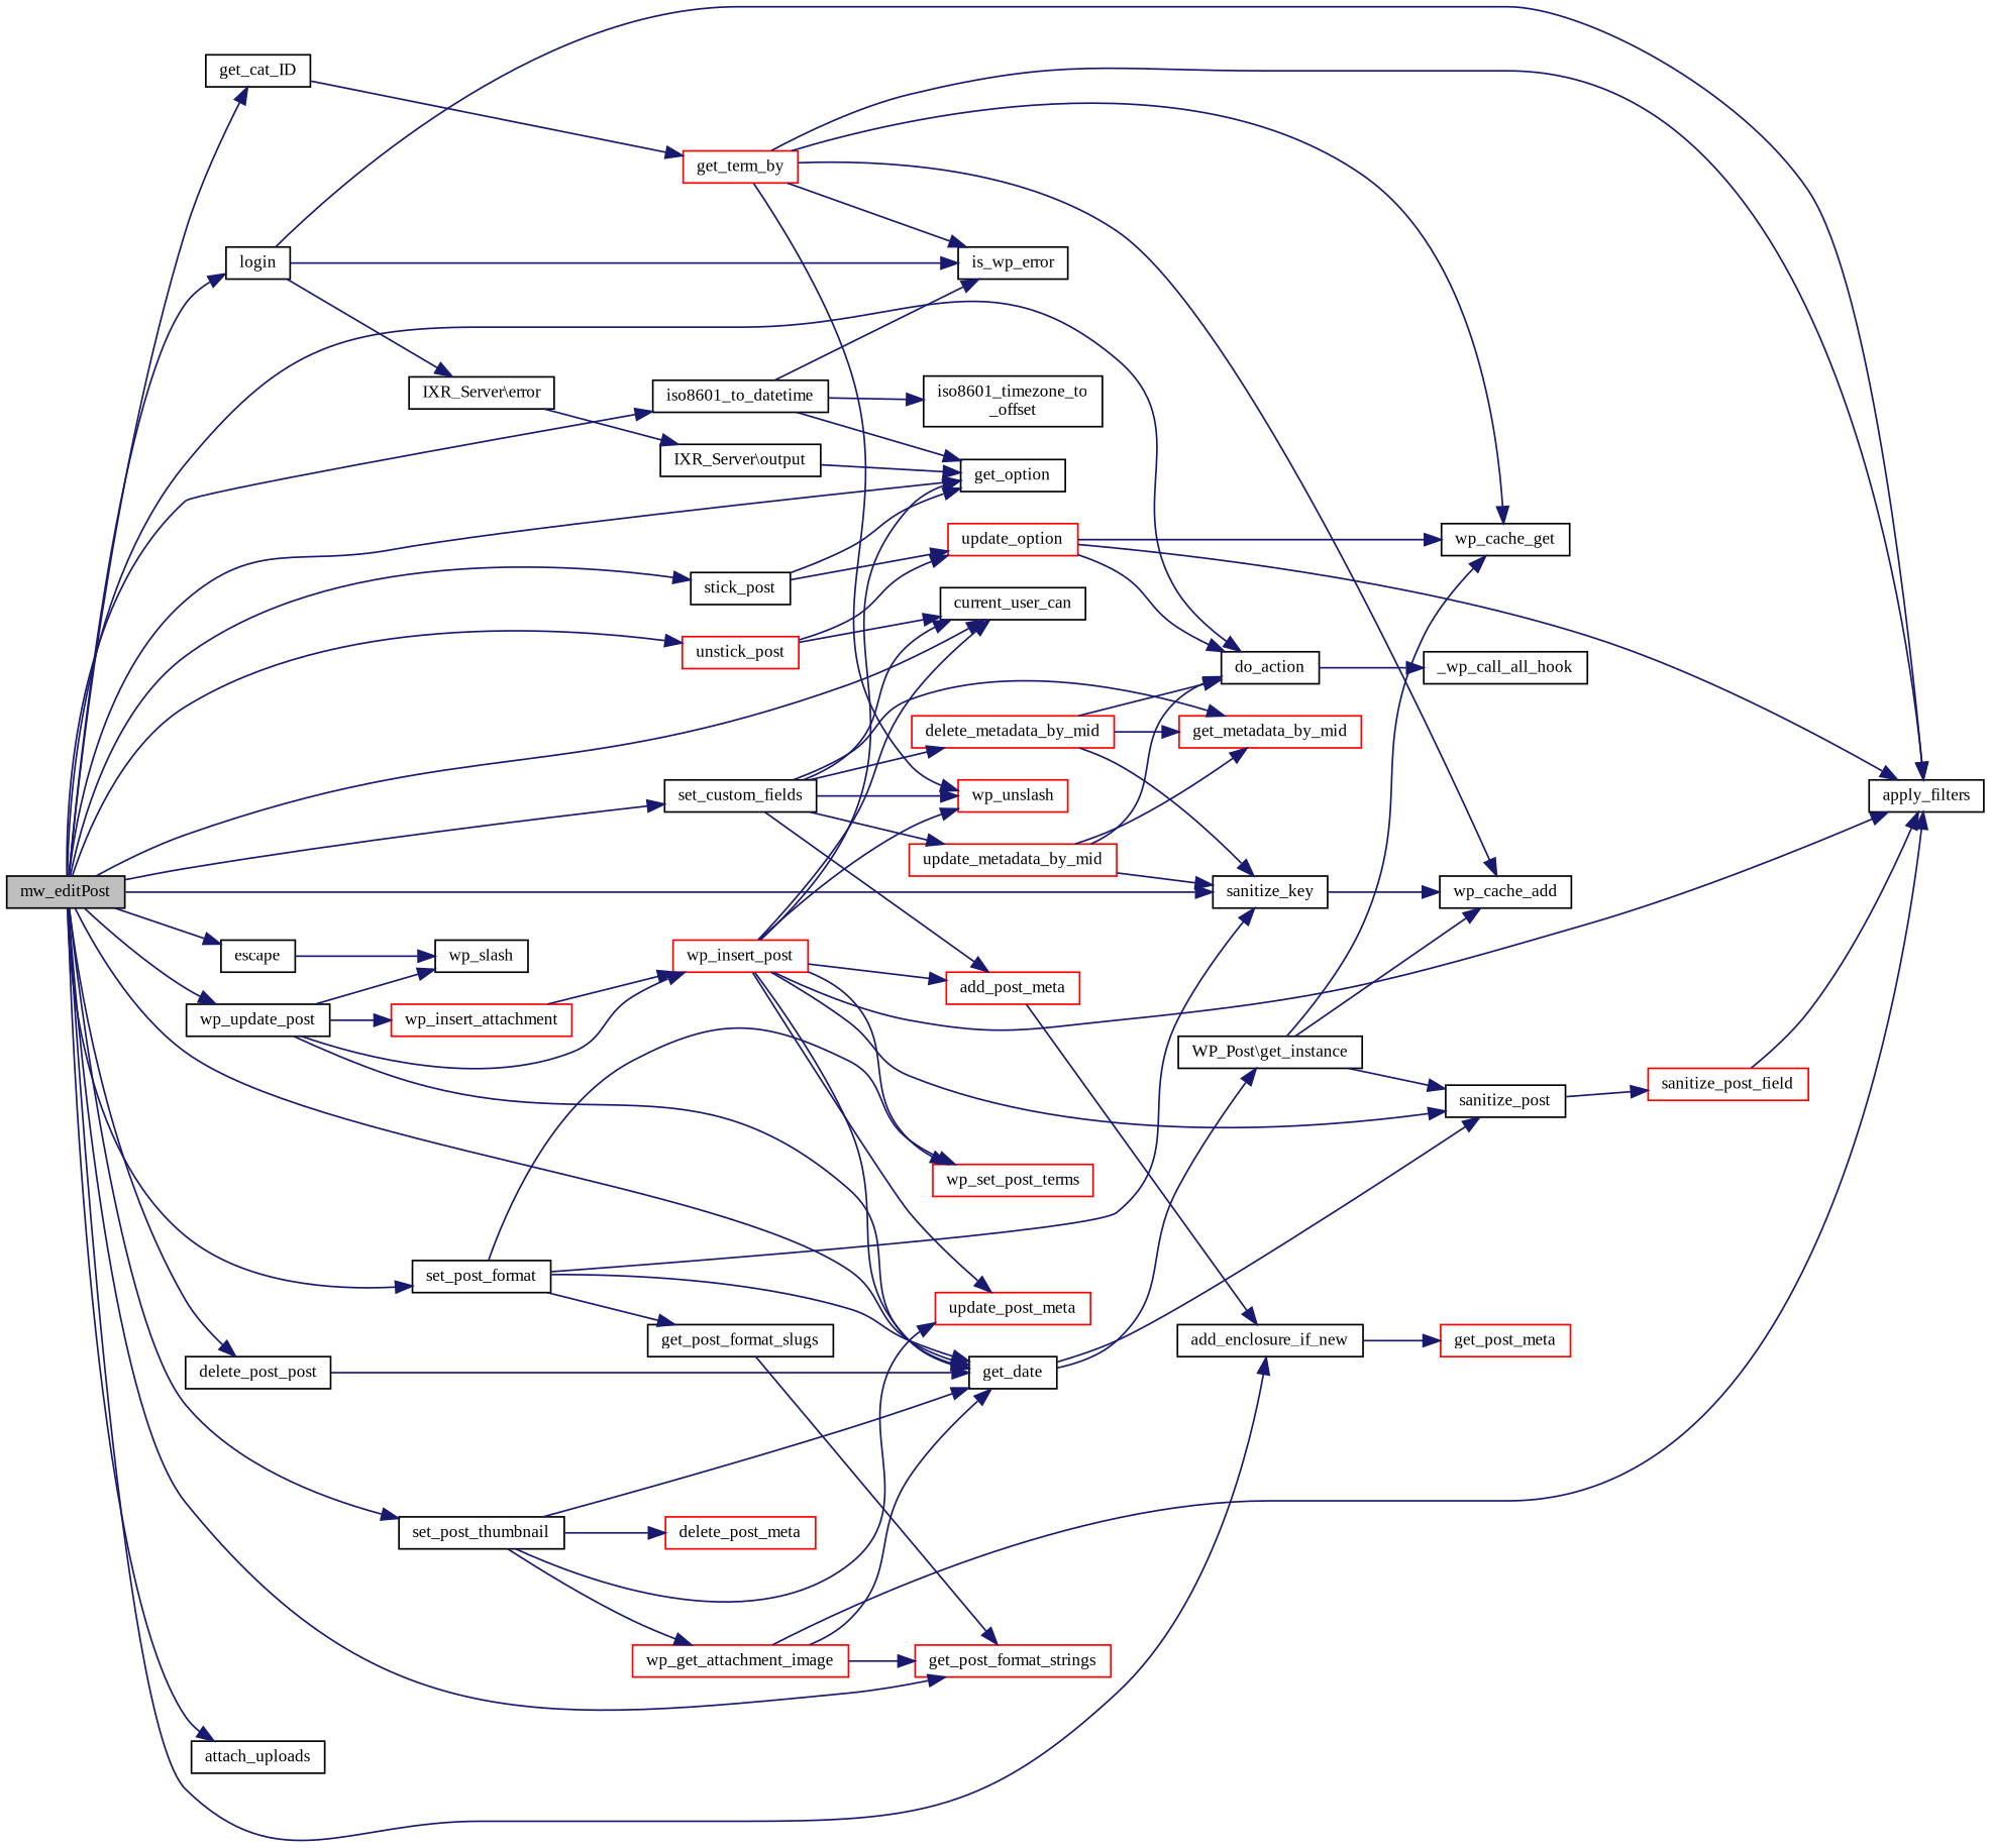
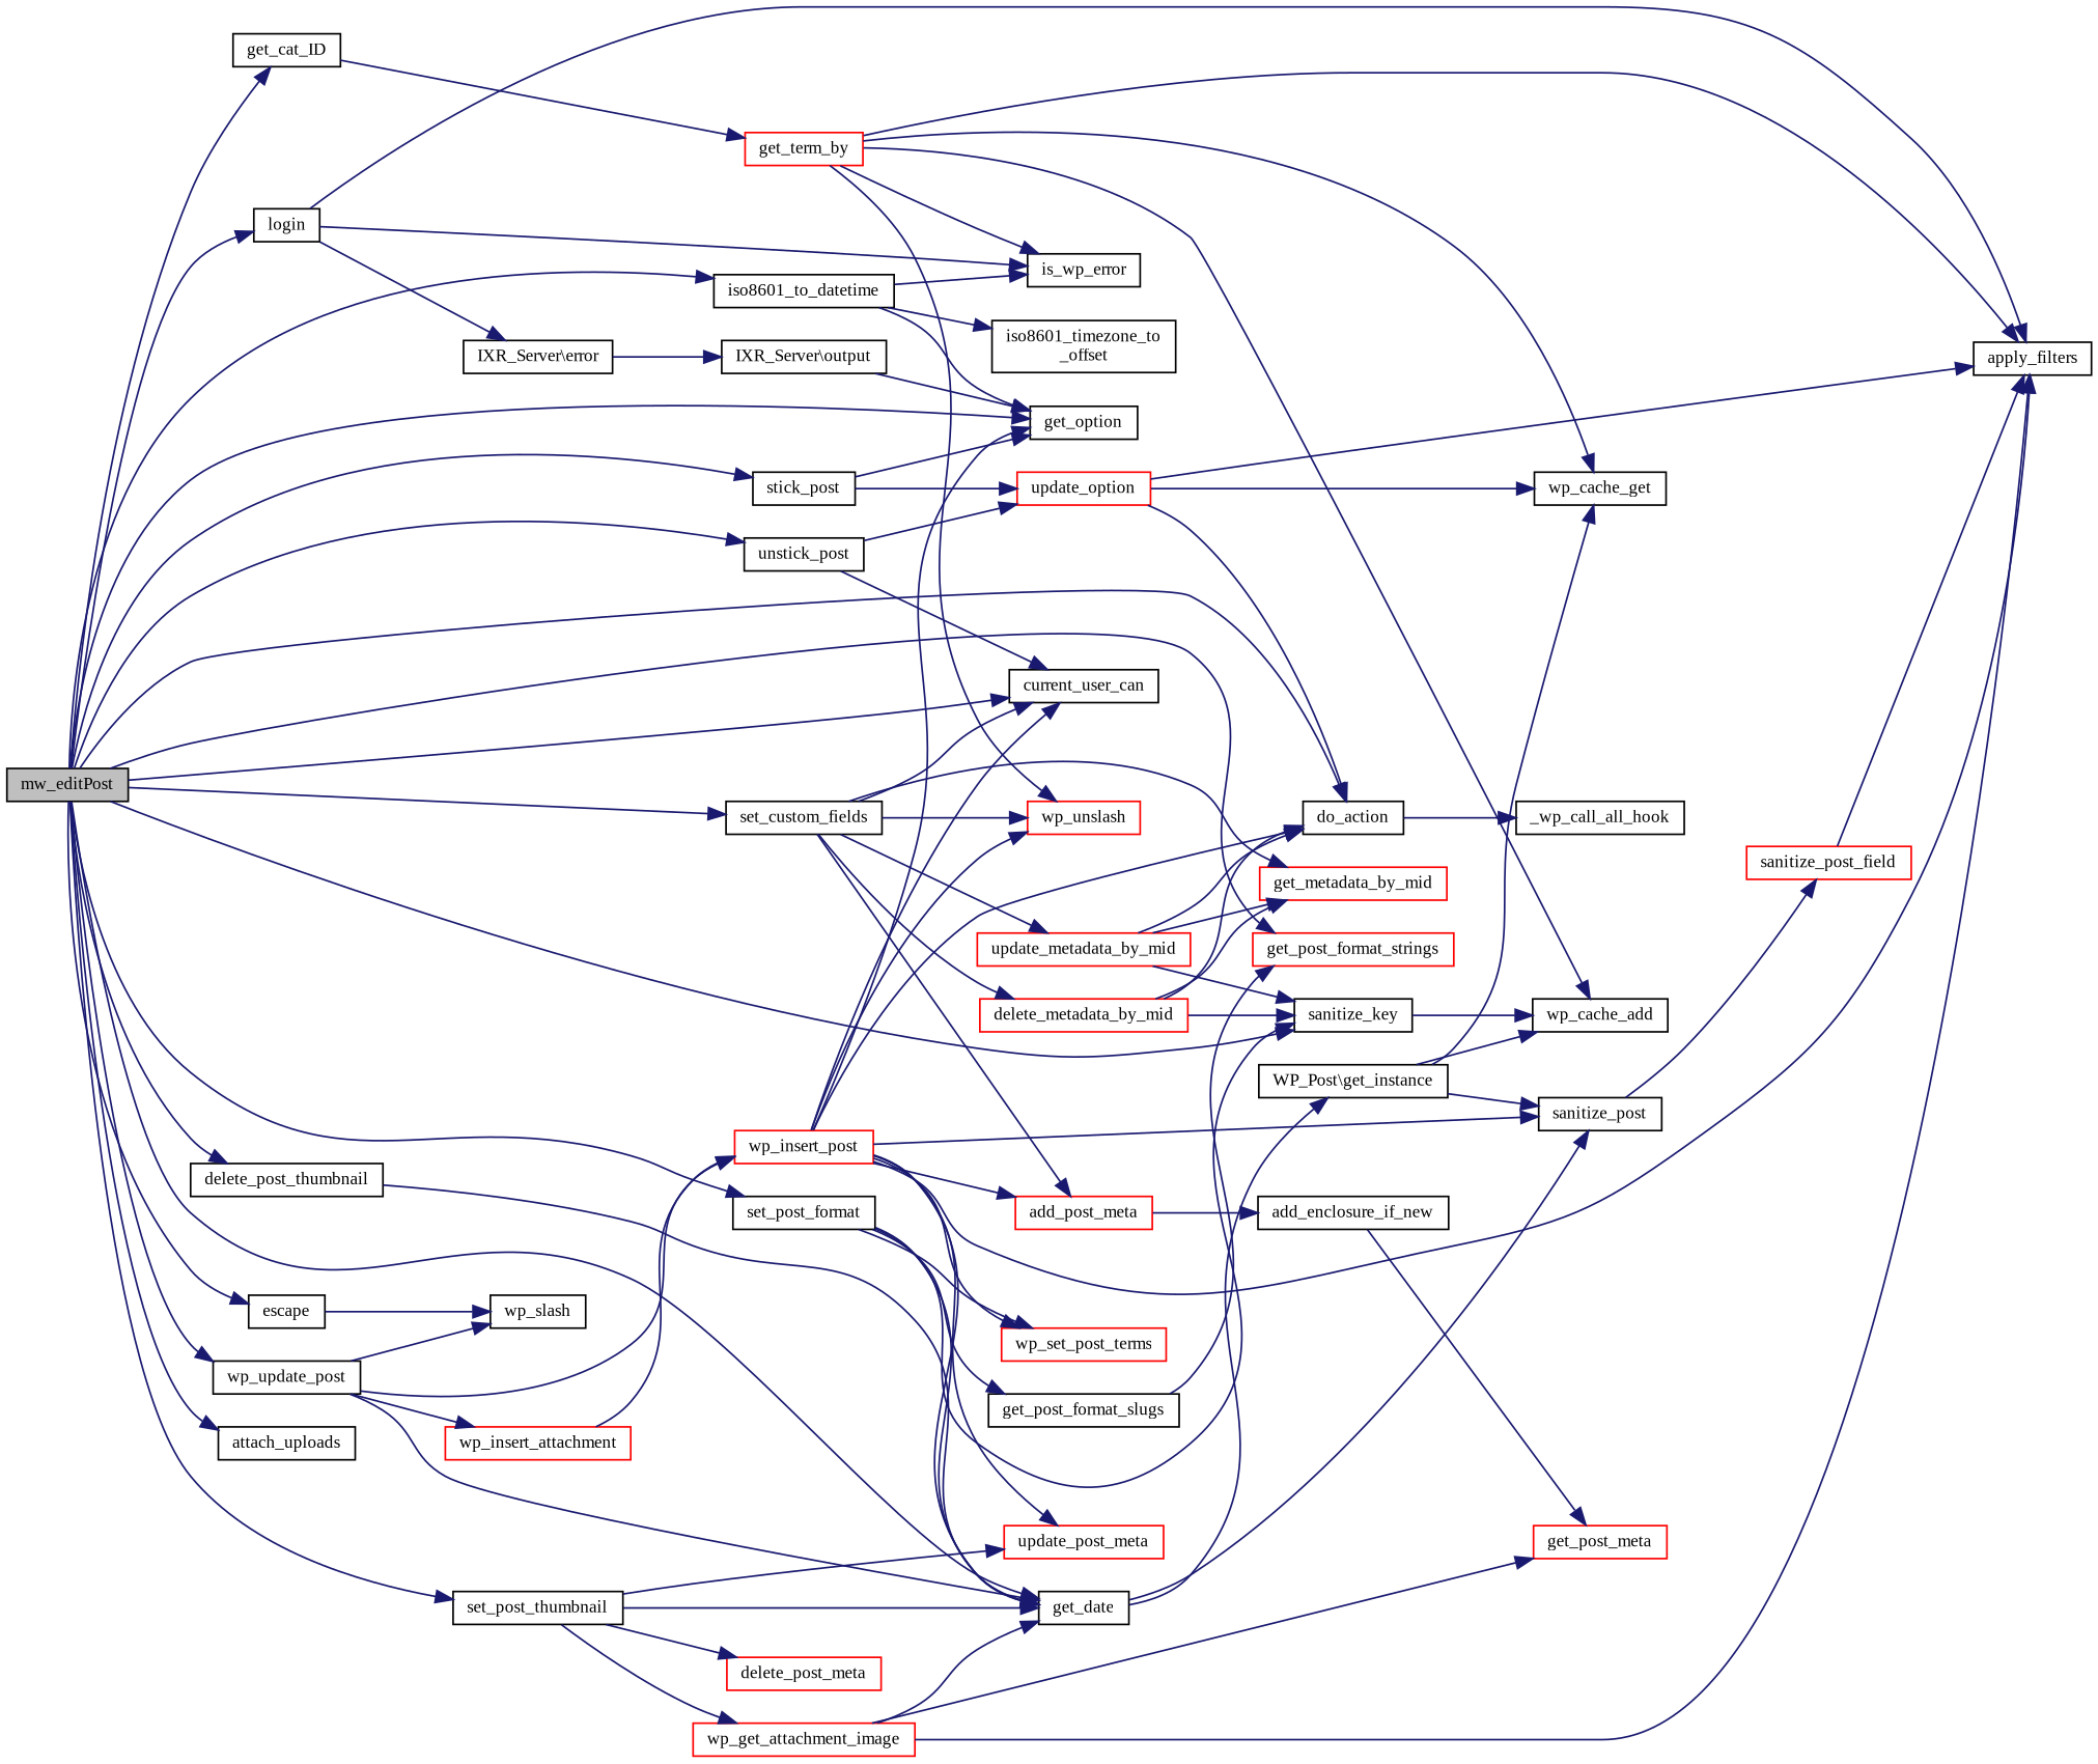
  digraph {
    fontname="Liberation Serif"
    rankdir=LR
    node [color=black fillcolor=white fontname="Liberation Serif" fontsize=10 shape=record style=filled]
    edge [color=midnightblue fontname="Liberation Serif" fontsize=10 labelfontname=Helvetica labelfontsize=10 style=solid]
    n1 [fillcolor=grey75 fontcolor=black height=0.2 label=mw_editPost width=0.4]
    n2 [height=0.2 label=escape width=0.4]
    n3 [height=0.2 label=login width=0.4]
    n4 [height=0.2 label=get_option width=0.4]
    n5 [height=0.2 label=do_action width=0.4]
    n6 [height=0.2 label=get_date width=0.4]
    n7 [height=0.2 label=current_user_can width=0.4]
    n8 [height=0.2 label=sanitize_key width=0.4]
    n9 [color=red height=0.2 label=get_post_format_strings width=0.4]
    n10 [height=0.2 label=get_cat_ID width=0.4]
    n11 [height=0.2 label=iso8601_to_datetime width=0.4]
    n12 [height=0.2 label=wp_update_post width=0.4]
    n13 [height=0.2 label=stick_post width=0.4]
-   n14 [color=red height=0.2 label=unstick_post width=0.4]
+   n14 [height=0.2 label=unstick_post width=0.4]
    n15 [height=0.2 label=set_custom_fields width=0.4]
-   n16 [height=0.2 label=delete_post_post width=0.4]
+   n16 [height=0.2 label=delete_post_thumbnail width=0.4]
    n17 [height=0.2 label=set_post_thumbnail width=0.4]
    n18 [height=0.2 label=add_enclosure_if_new width=0.4]
    n19 [height=0.2 label=attach_uploads width=0.4]
    n20 [height=0.2 label=set_post_format width=0.4]
    n21 [height=0.2 label=wp_slash width=0.4]
    n22 [height=0.2 label=is_wp_error width=0.4]
    n23 [height=0.2 label=apply_filters width=0.4]
    n24 [height=0.2 label="IXR_Server\\error" width=0.4]
    n25 [height=0.2 label=_wp_call_all_hook width=0.4]
    n26 [height=0.2 label=sanitize_post width=0.4]
    n27 [height=0.2 label="WP_Post\\get_instance" width=0.4]
    n28 [height=0.2 label=wp_cache_add width=0.4]
    n29 [color=red height=0.2 label=get_term_by width=0.4]
    n30 [height=0.2 label="iso8601_timezone_to\l_offset" width=0.4]
    n31 [color=red height=0.2 label=wp_insert_attachment width=0.4]
    n32 [color=red height=0.2 label=wp_insert_post width=0.4]
    n33 [color=red height=0.2 label=update_option width=0.4]
    n34 [color=red height=0.2 label=wp_unslash width=0.4]
    n35 [color=red height=0.2 label=add_post_meta width=0.4]
    n36 [color=red height=0.2 label=get_metadata_by_mid width=0.4]
    n37 [color=red height=0.2 label=update_metadata_by_mid width=0.4]
    n38 [color=red height=0.2 label=delete_metadata_by_mid width=0.4]
    n39 [color=red height=0.2 label=update_post_meta width=0.4]
    n40 [color=red height=0.2 label=delete_post_meta width=0.4]
    n41 [color=red height=0.2 label=wp_get_attachment_image width=0.4]
    n42 [color=red height=0.2 label=get_post_meta width=0.4]
    n43 [color=red height=0.2 label=wp_set_post_terms width=0.4]
    n44 [height=0.2 label=get_post_format_slugs width=0.4]
    n45 [height=0.2 label="IXR_Server\\output" width=0.4]
    n46 [color=red height=0.2 label=sanitize_post_field width=0.4]
    n47 [height=0.2 label=wp_cache_get width=0.4]
    n1 -> n2
    n1 -> n3
    n1 -> n4
    n1 -> n5
    n1 -> n6
    n1 -> n7
    n1 -> n8
    n1 -> n9
    n1 -> n10
    n1 -> n11
    n1 -> n12
    n1 -> n13
    n1 -> n14
    n1 -> n15
    n1 -> n16
    n1 -> n17
-   n1 -> n18
    n1 -> n19
    n1 -> n20
    n2 -> n21
    n3 -> n22
    n3 -> n23
    n3 -> n24
    n5 -> n25
    n6 -> n26
    n6 -> n27
    n8 -> n28
    n10 -> n29
    n11 -> n4
    n11 -> n22
    n11 -> n30
    n12 -> n6
    n12 -> n21
    n12 -> n31
    n12 -> n32
    n13 -> n4
    n13 -> n33
    n14 -> n7
    n14 -> n33
    n15 -> n7
    n15 -> n34
    n15 -> n35
    n15 -> n36
    n15 -> n37
    n15 -> n38
    n16 -> n6
    n17 -> n6
    n17 -> n39
    n17 -> n40
    n17 -> n41
    n18 -> n42
    n20 -> n6
    n20 -> n8
    n20 -> n43
    n20 -> n44
    n24 -> n45
    n26 -> n46
    n27 -> n26
    n27 -> n28
    n27 -> n47
    n29 -> n22
    n29 -> n23
    n29 -> n28
    n29 -> n34
    n29 -> n47
    n31 -> n32
    n32 -> n4
+   n32 -> n5
    n32 -> n6
    n32 -> n7
    n32 -> n23
    n32 -> n26
    n32 -> n34
    n32 -> n35
    n32 -> n39
    n32 -> n43
    n33 -> n5
    n33 -> n23
    n33 -> n47
    n35 -> n18
    n37 -> n5
    n37 -> n8
    n37 -> n36
    n38 -> n5
    n38 -> n8
    n38 -> n36
    n41 -> n6
    n41 -> n23
-   n41 -> n9
+   n41 -> n42
    n44 -> n9
    n45 -> n4
    n46 -> n23
  }
